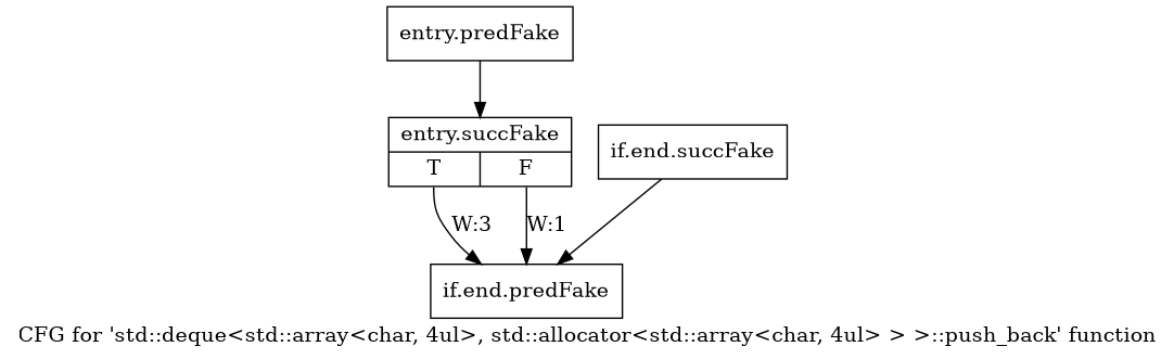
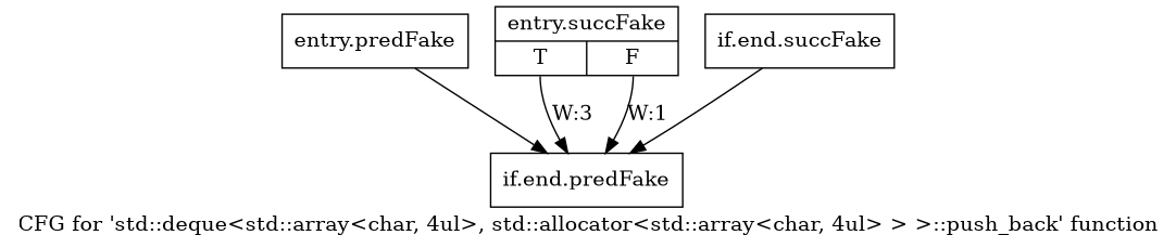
  digraph {
    label="CFG for 'std::deque\<std::array\<char, 4ul\>, std::allocator\<std::array\<char, 4ul\> \> \>::push_back' function"
    node [shape=record filename="/tools/Xilinx/Vitis_HLS/2023.1/tps/lnx64/gcc-8.3.0/lib/gcc/x86_64-pc-linux-gnu/8.3.0/../../../../include/c++/8.3.0/bits/stl_deque.h" linenumber=1563]
    edge [execusionnum=2 filename="/tools/Xilinx/Vitis_HLS/2023.1/tps/lnx64/gcc-8.3.0/lib/gcc/x86_64-pc-linux-gnu/8.3.0/../../../../include/c++/8.3.0/bits/stl_deque.h"]
    n1 [label="{entry.predFake}" filename="" linenumber=""]
    n2 [label="{entry.succFake|{<s0>T|<s1>F}}" linenumber=1554]
    n3 [label="{if.end.predFake}"]
    n4 [label="{if.end.succFake}"]
-   n1 -> n2
+   n1 -> n3
    n2 -> n3 [label="W:3" tailport=s0]
    n2 -> n3 [execusionnum=0 label="W:1" tailport=s1]
    n4 -> n3
  }
